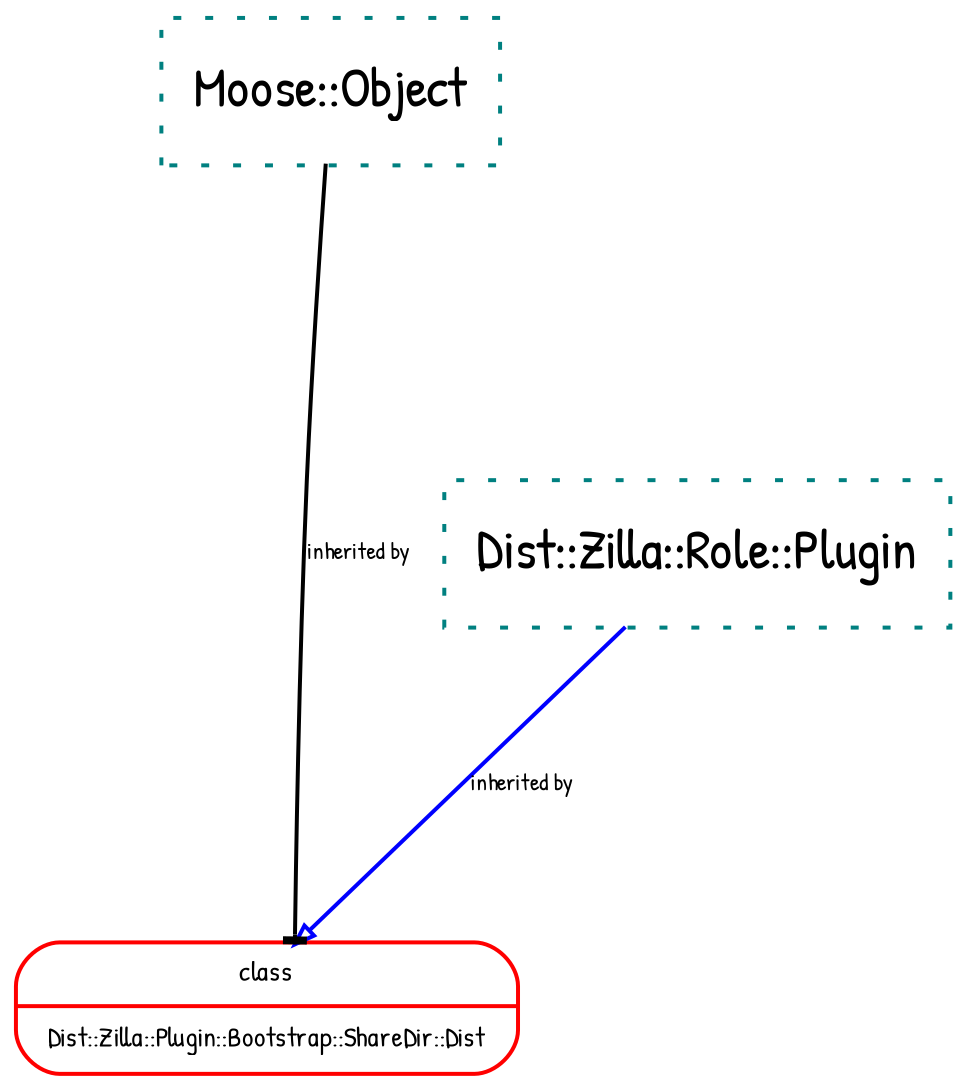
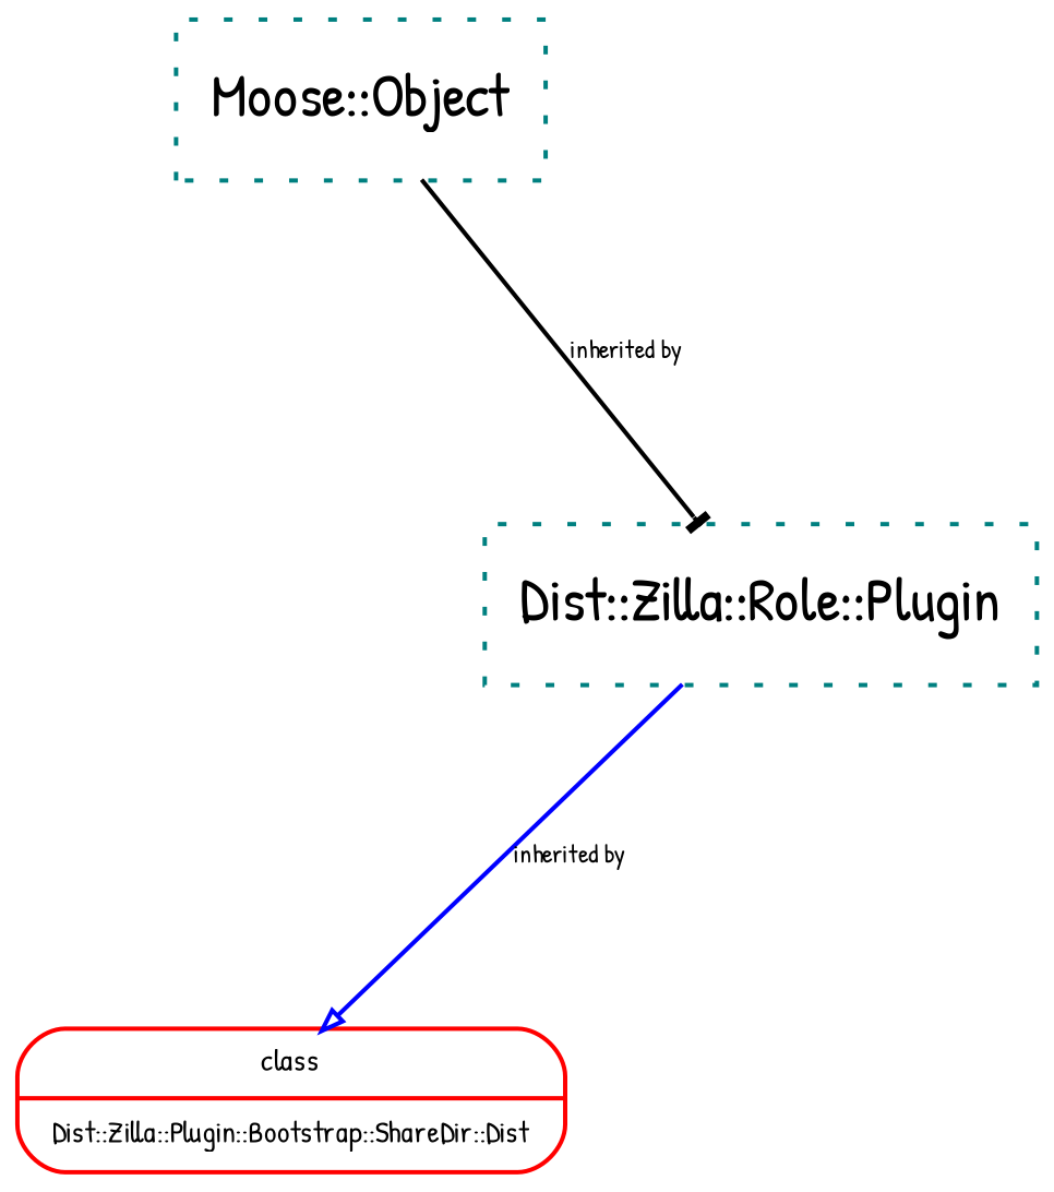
  strict digraph {
    compound=1
    concentrate=1
    fontname="Patrick Hand"
    rankdir=TB
    ranksep=1
    smoothing=triangle
    splines=spline
    node [color=teal fontname="Patrick Hand" shape=record style=dotted]
    edge [arrowsize=0.5 dir=forward fontname="Patrick Hand" fontsize=6 headclip=1 minlen=1 samehead=head tailclip=1]
    n1 [color=red fontsize=7 height=0.1 label="{{<port1> class}|<port2> Dist::Zilla::Plugin::Bootstrap::ShareDir::Dist}" shape=Mrecord style=solid]
    n2 [label="<port1> Dist::Zilla::Role::Plugin"]
    n3 [label="<port1> Moose::Object"]
    n2 -> n1 [arrowhead=onormal color=blue label="inherited by" weight=5]
-   n3 -> n1 [arrowhead=tee color=black label="inherited by" weight=10]
+   n3 -> n2 [arrowhead=tee color=black label="inherited by" weight=10]
  }
